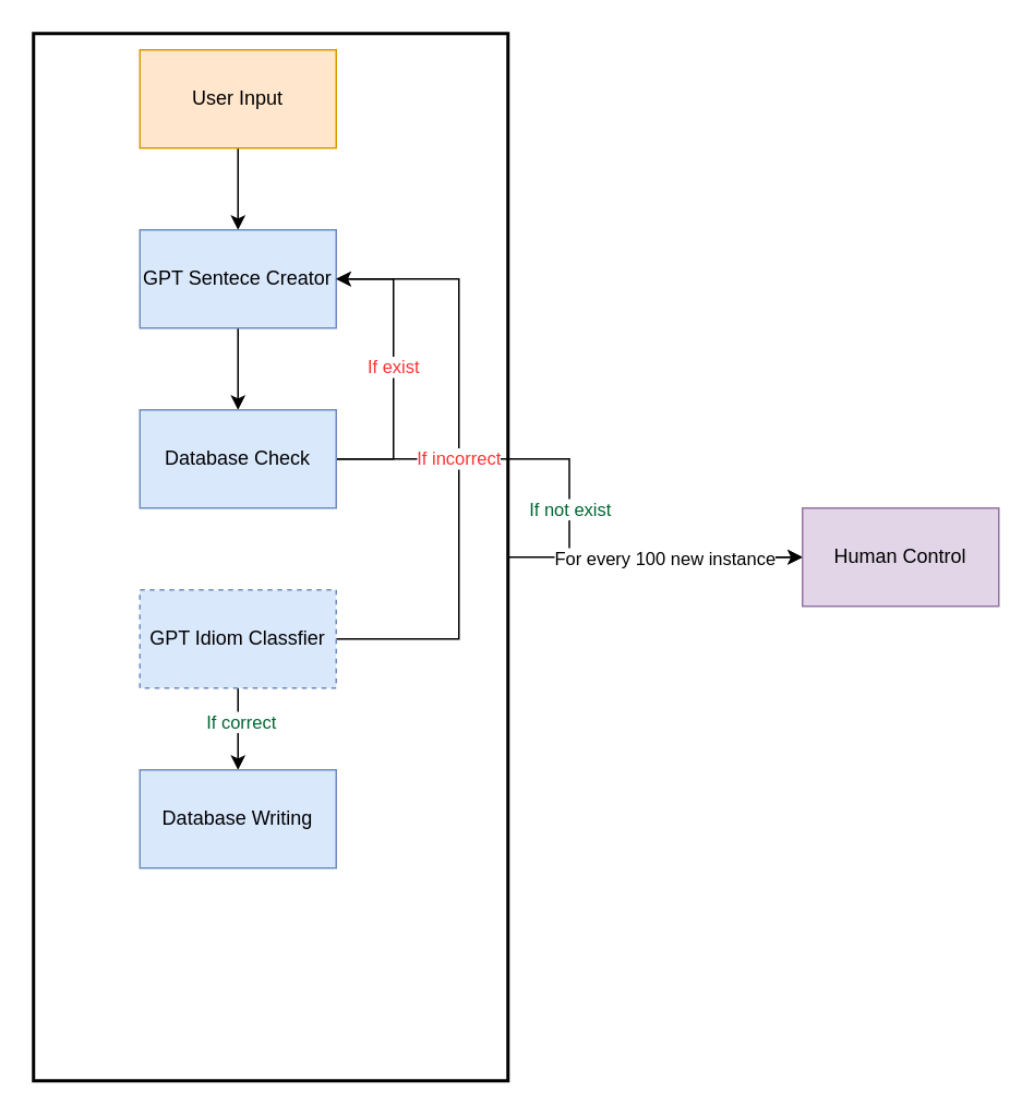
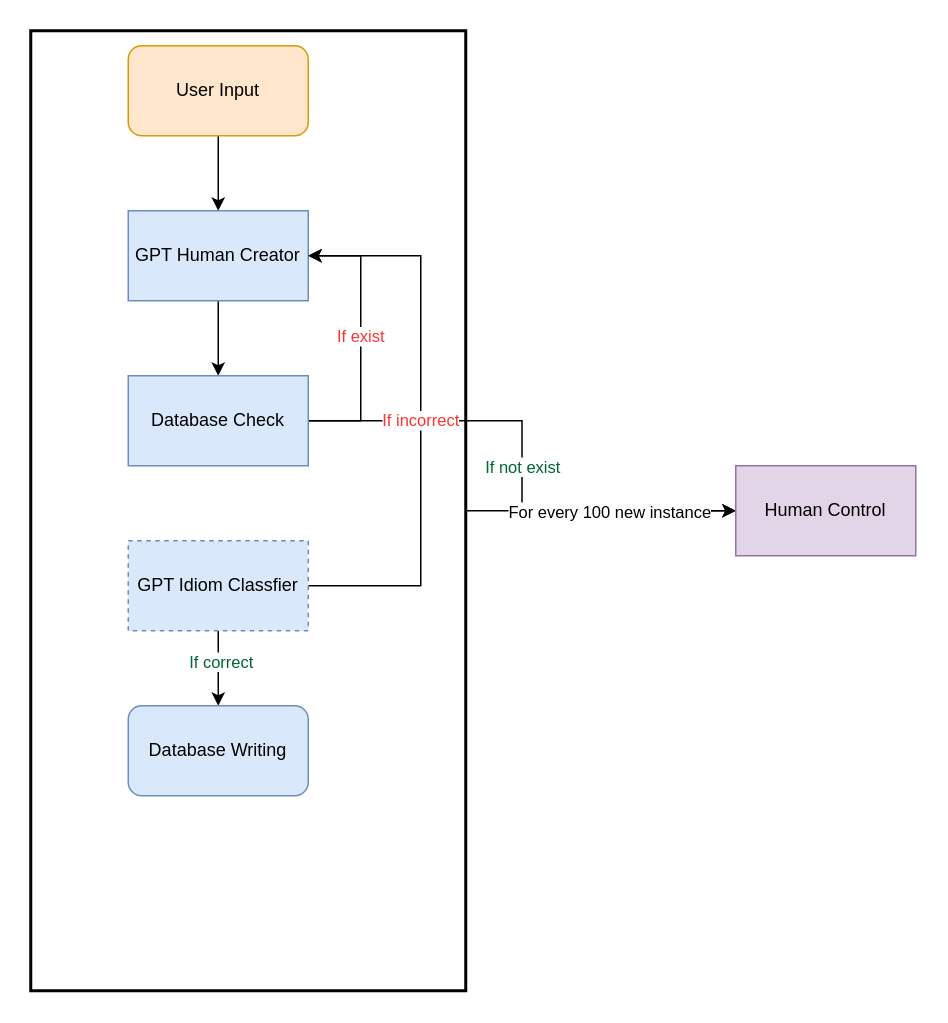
  <mxCell id="0" />
  <mxCell id="1" parent="0" />
  <mxCell id="2" value="" style="edgeStyle=orthogonalEdgeStyle;rounded=0;orthogonalLoop=1;jettySize=auto;html=1;" edge="1" parent="1" source="3" target="5"><mxGeometry relative="1" as="geometry" /></mxCell>
- <mxCell id="3" value="User Input" style="whiteSpace=wrap;html=1;fillColor=#ffe6cc;strokeColor=#d79b00;rounded=0;" vertex="1" parent="1"><mxGeometry x="85" y="30" width="120" height="60" as="geometry" /></mxCell>
+ <mxCell id="3" value="User Input" style="rounded=1;whiteSpace=wrap;html=1;fillColor=#ffe6cc;strokeColor=#d79b00;" vertex="1" parent="1"><mxGeometry x="85" y="30" width="120" height="60" as="geometry" /></mxCell>
  <mxCell id="4" value="" style="edgeStyle=orthogonalEdgeStyle;rounded=0;orthogonalLoop=1;jettySize=auto;html=1;" edge="1" parent="1" source="5" target="9"><mxGeometry relative="1" as="geometry" /></mxCell>
- <mxCell id="5" value="GPT Sentece Creator" style="rounded=0;whiteSpace=wrap;html=1;fillColor=#dae8fc;strokeColor=#6c8ebf;" vertex="1" parent="1"><mxGeometry x="85" y="140" width="120" height="60" as="geometry" /></mxCell>
+ <mxCell id="5" value="GPT Human Creator" style="rounded=0;whiteSpace=wrap;html=1;fillColor=#dae8fc;strokeColor=#6c8ebf;" vertex="1" parent="1"><mxGeometry x="85" y="140" width="120" height="60" as="geometry" /></mxCell>
  <mxCell id="6" value="&lt;font color=&quot;#006633&quot;&gt;If not exist&lt;/font&gt;" style="edgeStyle=orthogonalEdgeStyle;rounded=0;orthogonalLoop=1;jettySize=auto;html=1;" edge="1" parent="1" source="9" target="18"><mxGeometry relative="1" as="geometry"><mxPoint as="offset" /></mxGeometry></mxCell>
  <mxCell id="7" style="edgeStyle=orthogonalEdgeStyle;rounded=0;orthogonalLoop=1;jettySize=auto;html=1;exitX=1;exitY=0.5;exitDx=0;exitDy=0;entryX=1;entryY=0.5;entryDx=0;entryDy=0;" edge="1" parent="1" source="9" target="5"><mxGeometry relative="1" as="geometry"><mxPoint x="230" y="45" as="targetPoint" /><Array as="points"><mxPoint x="240" y="280" /><mxPoint x="240" y="170" /></Array></mxGeometry></mxCell>
  <mxCell id="8" value="&lt;font color=&quot;#ff3333&quot;&gt;If exist&lt;/font&gt;" style="edgeLabel;html=1;align=center;verticalAlign=middle;resizable=0;points=[];" vertex="1" connectable="0" parent="7"><mxGeometry x="0.027" y="1" relative="1" as="geometry"><mxPoint as="offset" /></mxGeometry></mxCell>
  <mxCell id="9" value="Database Check" style="rounded=0;whiteSpace=wrap;html=1;fillColor=#dae8fc;strokeColor=#6c8ebf;" vertex="1" parent="1"><mxGeometry x="85" y="250" width="120" height="60" as="geometry" /></mxCell>
  <mxCell id="10" value="" style="edgeStyle=orthogonalEdgeStyle;rounded=0;orthogonalLoop=1;jettySize=auto;html=1;" edge="1" parent="1" source="13" target="14"><mxGeometry relative="1" as="geometry" /></mxCell>
  <mxCell id="11" value="&lt;font color=&quot;#006633&quot;&gt;If correct&lt;/font&gt;" style="edgeLabel;html=1;align=center;verticalAlign=middle;resizable=0;points=[];" vertex="1" connectable="0" parent="10"><mxGeometry x="-0.207" y="1" relative="1" as="geometry"><mxPoint as="offset" /></mxGeometry></mxCell>
  <mxCell id="12" value="&lt;font color=&quot;#ff3333&quot;&gt;If incorrect&lt;/font&gt;" style="edgeStyle=orthogonalEdgeStyle;rounded=0;orthogonalLoop=1;jettySize=auto;html=1;exitX=1;exitY=0.5;exitDx=0;exitDy=0;entryX=1;entryY=0.5;entryDx=0;entryDy=0;" edge="1" parent="1" source="13" target="5"><mxGeometry relative="1" as="geometry"><Array as="points"><mxPoint x="280" y="390" /><mxPoint x="280" y="170" /></Array></mxGeometry></mxCell>
  <mxCell id="13" value="GPT Idiom Classfier" style="rounded=0;whiteSpace=wrap;html=1;fillColor=#dae8fc;strokeColor=#6c8ebf;dashed=1;" vertex="1" parent="1"><mxGeometry x="85" y="360" width="120" height="60" as="geometry" /></mxCell>
- <mxCell id="14" value="Database Writing" style="rounded=0;whiteSpace=wrap;html=1;fillColor=#dae8fc;strokeColor=#6c8ebf;" vertex="1" parent="1"><mxGeometry x="85" y="470" width="120" height="60" as="geometry" /></mxCell>
+ <mxCell id="14" value="Database Writing" style="whiteSpace=wrap;html=1;fillColor=#dae8fc;strokeColor=#6c8ebf;rounded=1;" vertex="1" parent="1"><mxGeometry x="85" y="470" width="120" height="60" as="geometry" /></mxCell>
  <mxCell id="15" value="" style="edgeStyle=orthogonalEdgeStyle;rounded=0;orthogonalLoop=1;jettySize=auto;html=1;entryX=0;entryY=0.5;entryDx=0;entryDy=0;" edge="1" parent="1" source="17" target="18"><mxGeometry relative="1" as="geometry"><mxPoint x="475" y="340" as="targetPoint" /></mxGeometry></mxCell>
  <mxCell id="16" value="For every 100 new instance" style="edgeLabel;html=1;align=center;verticalAlign=middle;resizable=0;points=[];" vertex="1" connectable="0" parent="15"><mxGeometry x="0.053" relative="1" as="geometry"><mxPoint as="offset" /></mxGeometry></mxCell>
  <mxCell id="17" value="" style="rounded=0;whiteSpace=wrap;html=1;strokeWidth=2;gradientColor=none;fillColor=none;" vertex="1" parent="1"><mxGeometry x="20" y="20" width="290" height="640" as="geometry" /></mxCell>
  <mxCell id="18" value="Human Control" style="rounded=0;whiteSpace=wrap;html=1;fillColor=#e1d5e7;strokeColor=#9673a6;" vertex="1" parent="1"><mxGeometry x="490" y="310" width="120" height="60" as="geometry" /></mxCell>
